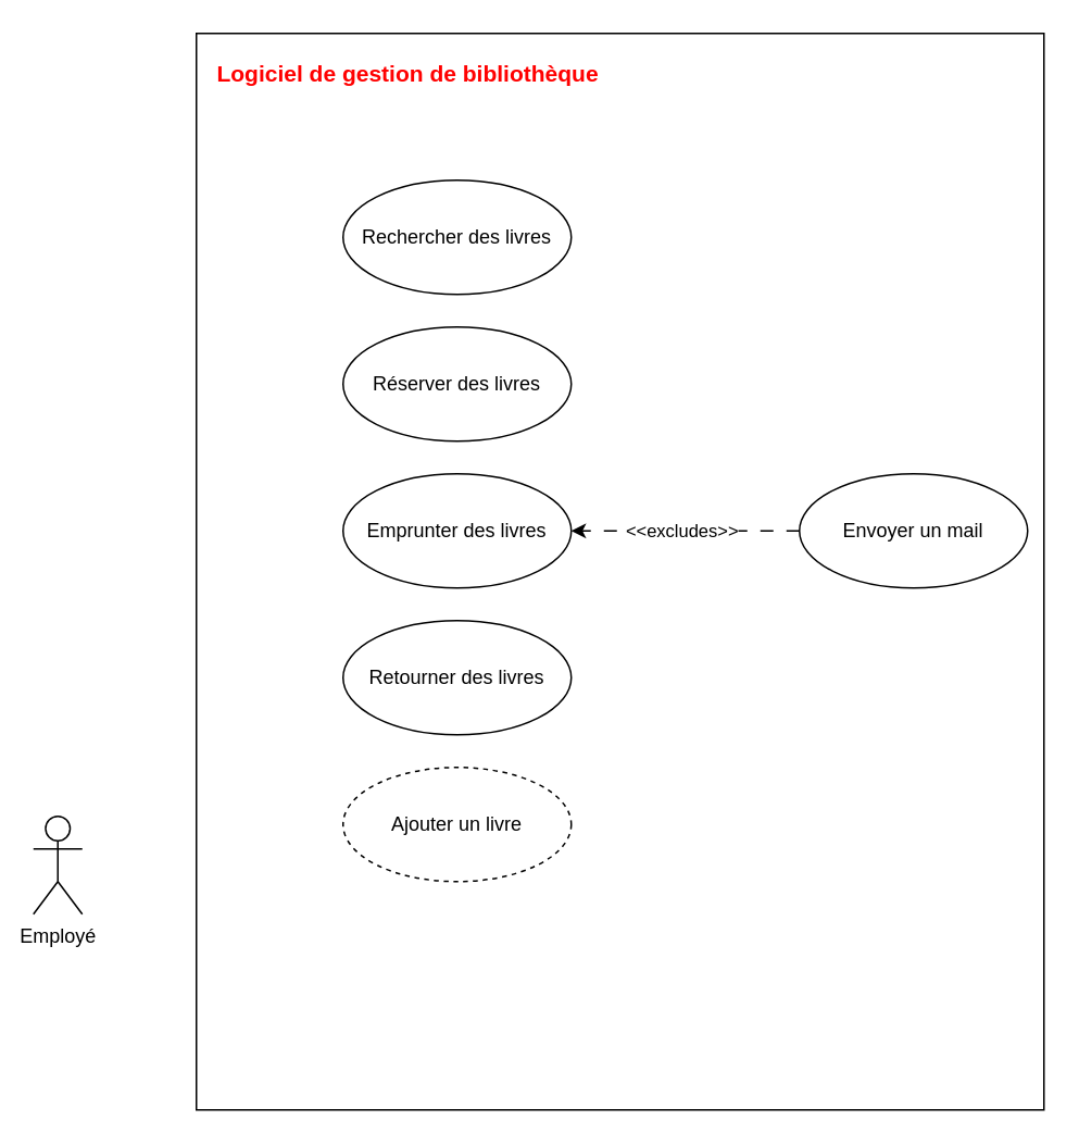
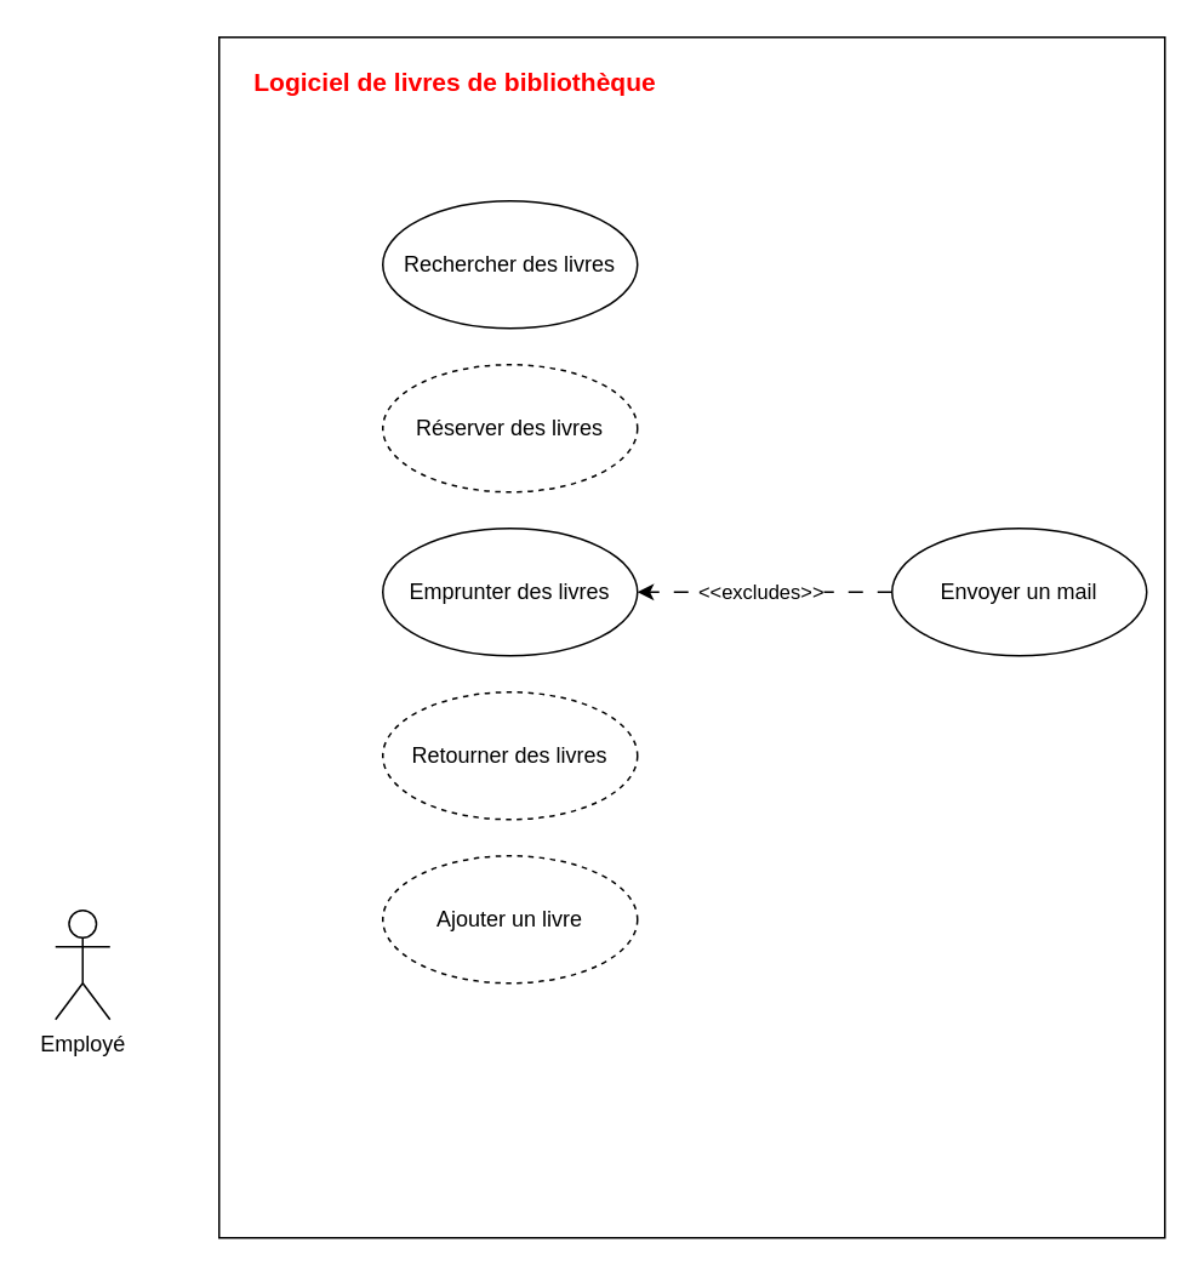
  <mxCell id="0" />
  <mxCell id="1" parent="0" />
  <mxCell id="2" value="" style="rounded=0;whiteSpace=wrap;html=1;" vertex="1" parent="1"><mxGeometry x="120" y="20" width="520" height="660" as="geometry" /></mxCell>
- <mxCell id="3" value="&lt;b&gt;&lt;font style=&quot;font-size: 14px; color: light-dark(rgb(255, 0, 0), rgb(237, 237, 237));&quot;&gt;Logiciel de gestion de bibliothèque&lt;/font&gt;&lt;/b&gt;" style="text;html=1;align=center;verticalAlign=middle;whiteSpace=wrap;rounded=0;" vertex="1" parent="1"><mxGeometry x="130" y="30" width="240" height="30" as="geometry" /></mxCell>
+ <mxCell id="3" value="&lt;b&gt;&lt;font style=&quot;font-size: 14px; color: light-dark(rgb(255, 0, 0), rgb(237, 237, 237));&quot;&gt;Logiciel de livres de bibliothèque&lt;/font&gt;&lt;/b&gt;" style="text;html=1;align=center;verticalAlign=middle;whiteSpace=wrap;rounded=0;" vertex="1" parent="1"><mxGeometry x="130" y="30" width="240" height="30" as="geometry" /></mxCell>
  <mxCell id="4" value="Rechercher des livres" style="ellipse;whiteSpace=wrap;html=1;" vertex="1" parent="1"><mxGeometry x="210" y="110" width="140" height="70" as="geometry" /></mxCell>
- <mxCell id="5" value="Réserver des livres" style="ellipse;whiteSpace=wrap;html=1;" vertex="1" parent="1"><mxGeometry x="210" y="200" width="140" height="70" as="geometry" /></mxCell>
+ <mxCell id="5" value="Réserver des livres" style="ellipse;whiteSpace=wrap;html=1;dashed=1;" vertex="1" parent="1"><mxGeometry x="210" y="200" width="140" height="70" as="geometry" /></mxCell>
  <mxCell id="6" style="rounded=0;orthogonalLoop=1;jettySize=auto;html=1;dashed=1;dashPattern=8 8;exitX=0;exitY=0.5;exitDx=0;exitDy=0;" edge="1" parent="1" source="11" target="8"><mxGeometry relative="1" as="geometry" /></mxCell>
  <mxCell id="7" value="&amp;lt;&amp;lt;excludes&amp;gt;&amp;gt;" style="edgeLabel;html=1;align=center;verticalAlign=middle;resizable=0;points=[];" vertex="1" connectable="0" parent="6"><mxGeometry x="0.043" y="-1" relative="1" as="geometry"><mxPoint as="offset" /></mxGeometry></mxCell>
  <mxCell id="8" value="Emprunter des livres" style="ellipse;whiteSpace=wrap;html=1;" vertex="1" parent="1"><mxGeometry x="210" y="290" width="140" height="70" as="geometry" /></mxCell>
- <mxCell id="9" value="Retourner des livres" style="ellipse;whiteSpace=wrap;html=1;" vertex="1" parent="1"><mxGeometry x="210" y="380" width="140" height="70" as="geometry" /></mxCell>
+ <mxCell id="9" value="Retourner des livres" style="ellipse;whiteSpace=wrap;html=1;dashed=1;" vertex="1" parent="1"><mxGeometry x="210" y="380" width="140" height="70" as="geometry" /></mxCell>
  <mxCell id="10" value="Ajouter un livre" style="ellipse;whiteSpace=wrap;html=1;dashed=1;" vertex="1" parent="1"><mxGeometry x="210" y="470" width="140" height="70" as="geometry" /></mxCell>
  <mxCell id="11" value="Envoyer un mail" style="ellipse;whiteSpace=wrap;html=1;" vertex="1" parent="1"><mxGeometry x="490" y="290" width="140" height="70" as="geometry" /></mxCell>
- <mxCell id="12" value="Employé" style="shape=umlActor;verticalLabelPosition=bottom;verticalAlign=top;html=1;" vertex="1" parent="1"><mxGeometry x="20" y="500" width="30" height="60" as="geometry" /></mxCell>
+ <mxCell id="12" value="Employé" style="shape=umlActor;verticalLabelPosition=bottom;verticalAlign=top;html=1;" vertex="1" parent="1"><mxGeometry x="30" y="500" width="30" height="60" as="geometry" /></mxCell>
